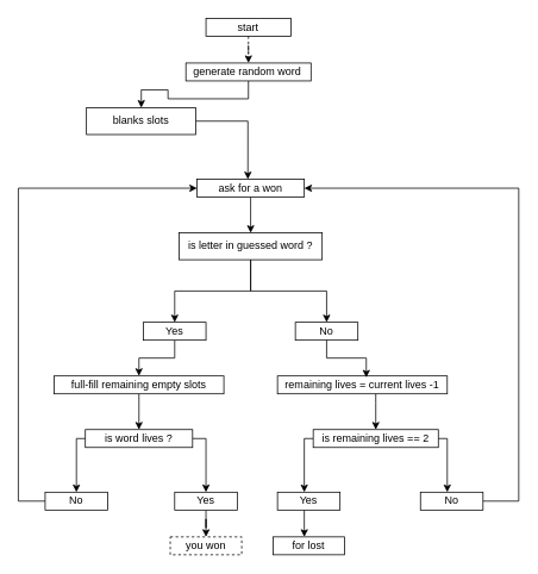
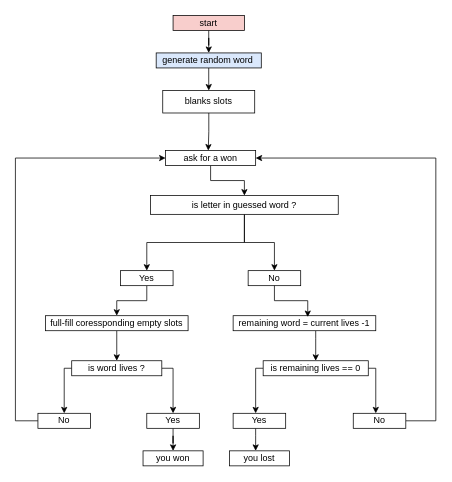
  <mxCell id="0" />
  <mxCell id="1" parent="0" />
  <mxCell id="2" style="edgeStyle=orthogonalEdgeStyle;rounded=0;orthogonalLoop=1;jettySize=auto;html=1;entryX=0.5;entryY=0;entryDx=0;entryDy=0;" edge="1" parent="1" source="3" target="8"><mxGeometry relative="1" as="geometry" /></mxCell>
  <mxCell id="3" value="ask for a won" style="rounded=0;whiteSpace=wrap;html=1;" vertex="1" parent="1"><mxGeometry x="220" y="200" width="120" height="20" as="geometry" /></mxCell>
  <mxCell id="4" style="edgeStyle=orthogonalEdgeStyle;rounded=0;orthogonalLoop=1;jettySize=auto;html=1;exitX=0.5;exitY=1;exitDx=0;exitDy=0;entryX=0.5;entryY=0;entryDx=0;entryDy=0;" edge="1" parent="1" source="5" target="13"><mxGeometry relative="1" as="geometry" /></mxCell>
  <mxCell id="5" value="Yes" style="rounded=0;whiteSpace=wrap;html=1;" vertex="1" parent="1"><mxGeometry x="160" y="360" width="70" height="20" as="geometry" /></mxCell>
  <mxCell id="6" style="edgeStyle=orthogonalEdgeStyle;rounded=0;orthogonalLoop=1;jettySize=auto;html=1;exitX=0.5;exitY=1;exitDx=0;exitDy=0;entryX=0.5;entryY=0;entryDx=0;entryDy=0;" edge="1" parent="1" source="8" target="5"><mxGeometry relative="1" as="geometry" /></mxCell>
  <mxCell id="7" style="edgeStyle=orthogonalEdgeStyle;rounded=0;orthogonalLoop=1;jettySize=auto;html=1;entryX=0.5;entryY=0;entryDx=0;entryDy=0;" edge="1" parent="1" source="8" target="9"><mxGeometry relative="1" as="geometry" /></mxCell>
- <mxCell id="8" value="is letter in guessed word ?" style="rounded=0;whiteSpace=wrap;html=1;" vertex="1" parent="1"><mxGeometry x="200" y="260" width="160" height="30" as="geometry" /></mxCell>
+ <mxCell id="8" value="is letter in guessed word ?" style="rounded=0;whiteSpace=wrap;html=1;" vertex="1" parent="1"><mxGeometry x="200" y="260" width="250" height="25" as="geometry" /></mxCell>
  <mxCell id="9" value="No" style="rounded=0;whiteSpace=wrap;html=1;" vertex="1" parent="1"><mxGeometry x="330" y="360" width="70" height="20" as="geometry" /></mxCell>
  <mxCell id="10" style="edgeStyle=orthogonalEdgeStyle;rounded=0;orthogonalLoop=1;jettySize=auto;html=1;entryX=0.5;entryY=0;entryDx=0;entryDy=0;" edge="1" parent="1" source="11" target="25"><mxGeometry relative="1" as="geometry"><Array as="points"><mxPoint x="420" y="450" /><mxPoint x="420" y="450" /></Array></mxGeometry></mxCell>
- <mxCell id="11" value="remaining lives = current lives -1" style="rounded=0;whiteSpace=wrap;html=1;" vertex="1" parent="1"><mxGeometry x="310" y="420" width="190" height="20" as="geometry" /></mxCell>
+ <mxCell id="11" value="remaining word = current lives -1" style="rounded=0;whiteSpace=wrap;html=1;" vertex="1" parent="1"><mxGeometry x="310" y="420" width="190" height="20" as="geometry" /></mxCell>
  <mxCell id="12" style="edgeStyle=orthogonalEdgeStyle;rounded=0;orthogonalLoop=1;jettySize=auto;html=1;exitX=0.5;exitY=1;exitDx=0;exitDy=0;entryX=0.5;entryY=0;entryDx=0;entryDy=0;" edge="1" parent="1" source="13" target="17"><mxGeometry relative="1" as="geometry" /></mxCell>
- <mxCell id="13" value="full-fill remaining empty slots" style="rounded=0;whiteSpace=wrap;html=1;" vertex="1" parent="1"><mxGeometry x="60" y="420" width="190" height="20" as="geometry" /></mxCell>
+ <mxCell id="13" value="full-fill coressponding empty slots" style="rounded=0;whiteSpace=wrap;html=1;" vertex="1" parent="1"><mxGeometry x="60" y="420" width="190" height="20" as="geometry" /></mxCell>
  <mxCell id="14" style="edgeStyle=orthogonalEdgeStyle;rounded=0;orthogonalLoop=1;jettySize=auto;html=1;exitX=0.5;exitY=1;exitDx=0;exitDy=0;entryX=0.523;entryY=0.086;entryDx=0;entryDy=0;entryPerimeter=0;" edge="1" parent="1" source="9" target="11"><mxGeometry relative="1" as="geometry" /></mxCell>
  <mxCell id="15" value="" style="edgeStyle=orthogonalEdgeStyle;rounded=0;orthogonalLoop=1;jettySize=auto;html=1;entryX=0.5;entryY=0;entryDx=0;entryDy=0;" edge="1" parent="1" source="17" target="19"><mxGeometry relative="1" as="geometry"><Array as="points"><mxPoint x="230" y="490" /><mxPoint x="230" y="540" /></Array></mxGeometry></mxCell>
  <mxCell id="16" style="edgeStyle=orthogonalEdgeStyle;rounded=0;orthogonalLoop=1;jettySize=auto;html=1;entryX=0.5;entryY=0;entryDx=0;entryDy=0;exitX=0;exitY=0.5;exitDx=0;exitDy=0;" edge="1" parent="1" source="17" target="21"><mxGeometry relative="1" as="geometry"><Array as="points"><mxPoint x="85" y="490" /></Array></mxGeometry></mxCell>
  <mxCell id="17" value="is word lives ?" style="rounded=0;whiteSpace=wrap;html=1;" vertex="1" parent="1"><mxGeometry x="95" y="480" width="120" height="20" as="geometry" /></mxCell>
  <mxCell id="18" value="" style="edgeStyle=orthogonalEdgeStyle;rounded=0;orthogonalLoop=1;jettySize=auto;html=1;" edge="1" parent="1" source="19" target="22"><mxGeometry relative="1" as="geometry" /></mxCell>
  <mxCell id="19" value="Yes" style="rounded=0;whiteSpace=wrap;html=1;" vertex="1" parent="1"><mxGeometry x="195" y="550" width="70" height="20" as="geometry" /></mxCell>
  <mxCell id="20" style="edgeStyle=orthogonalEdgeStyle;rounded=0;orthogonalLoop=1;jettySize=auto;html=1;entryX=0;entryY=0.5;entryDx=0;entryDy=0;" edge="1" parent="1" source="21" target="3"><mxGeometry relative="1" as="geometry"><mxPoint x="85" y="620" as="targetPoint" /><Array as="points"><mxPoint x="20" y="560" /><mxPoint x="20" y="210" /></Array></mxGeometry></mxCell>
  <mxCell id="21" value="No" style="rounded=0;whiteSpace=wrap;html=1;" vertex="1" parent="1"><mxGeometry x="50" y="550" width="70" height="20" as="geometry" /></mxCell>
- <mxCell id="22" value="you won" style="rounded=0;whiteSpace=wrap;html=1;dashed=1;" vertex="1" parent="1"><mxGeometry x="190" y="600" width="80" height="20" as="geometry" /></mxCell>
+ <mxCell id="22" value="you won" style="rounded=0;whiteSpace=wrap;html=1;" vertex="1" parent="1"><mxGeometry x="190" y="600" width="80" height="20" as="geometry" /></mxCell>
  <mxCell id="23" value="" style="edgeStyle=orthogonalEdgeStyle;rounded=0;orthogonalLoop=1;jettySize=auto;html=1;" edge="1" parent="1" source="25" target="29"><mxGeometry relative="1" as="geometry"><Array as="points"><mxPoint x="500" y="490" /></Array></mxGeometry></mxCell>
  <mxCell id="24" value="" style="edgeStyle=orthogonalEdgeStyle;rounded=0;orthogonalLoop=1;jettySize=auto;html=1;" edge="1" parent="1" source="25" target="27"><mxGeometry relative="1" as="geometry"><Array as="points"><mxPoint x="340" y="490" /></Array></mxGeometry></mxCell>
- <mxCell id="25" value="is remaining lives == 2" style="rounded=0;whiteSpace=wrap;html=1;" vertex="1" parent="1"><mxGeometry x="350" y="480" width="140" height="20" as="geometry" /></mxCell>
+ <mxCell id="25" value="is remaining lives == 0" style="rounded=0;whiteSpace=wrap;html=1;" vertex="1" parent="1"><mxGeometry x="350" y="480" width="140" height="20" as="geometry" /></mxCell>
  <mxCell id="26" value="" style="edgeStyle=orthogonalEdgeStyle;rounded=0;orthogonalLoop=1;jettySize=auto;html=1;" edge="1" parent="1" source="27" target="30"><mxGeometry relative="1" as="geometry"><Array as="points"><mxPoint x="340" y="580" /><mxPoint x="340" y="580" /></Array></mxGeometry></mxCell>
  <mxCell id="27" value="Yes" style="rounded=0;whiteSpace=wrap;html=1;" vertex="1" parent="1"><mxGeometry x="310" y="550" width="70" height="20" as="geometry" /></mxCell>
  <mxCell id="28" style="edgeStyle=orthogonalEdgeStyle;rounded=0;orthogonalLoop=1;jettySize=auto;html=1;entryX=1;entryY=0.5;entryDx=0;entryDy=0;" edge="1" parent="1" source="29" target="3"><mxGeometry relative="1" as="geometry"><Array as="points"><mxPoint x="580" y="560" /><mxPoint x="580" y="210" /></Array></mxGeometry></mxCell>
  <mxCell id="29" value="No" style="rounded=0;whiteSpace=wrap;html=1;" vertex="1" parent="1"><mxGeometry x="470" y="550" width="70" height="20" as="geometry" /></mxCell>
- <mxCell id="30" value="for lost" style="rounded=0;whiteSpace=wrap;html=1;" vertex="1" parent="1"><mxGeometry x="305" y="600" width="80" height="20" as="geometry" /></mxCell>
- <mxCell id="31" value="blanks slots" style="rounded=0;whiteSpace=wrap;html=1;" vertex="1" parent="1"><mxGeometry x="96.25" y="120" width="122.5" height="30" as="geometry" /></mxCell>
+ <mxCell id="30" value="you lost" style="rounded=0;whiteSpace=wrap;html=1;" vertex="1" parent="1"><mxGeometry x="305" y="600" width="80" height="20" as="geometry" /></mxCell>
+ <mxCell id="31" value="blanks slots" style="rounded=0;whiteSpace=wrap;html=1;" vertex="1" parent="1"><mxGeometry x="216.25" y="120" width="122.5" height="30" as="geometry" /></mxCell>
  <mxCell id="32" value="" style="edgeStyle=orthogonalEdgeStyle;rounded=0;orthogonalLoop=1;jettySize=auto;html=1;" edge="1" parent="1" source="33" target="31"><mxGeometry relative="1" as="geometry" /></mxCell>
- <mxCell id="33" value="generate random word&amp;nbsp;" style="rounded=0;whiteSpace=wrap;html=1;" vertex="1" parent="1"><mxGeometry x="207.5" y="70" width="140" height="20" as="geometry" /></mxCell>
- <mxCell id="34" value="" style="edgeStyle=orthogonalEdgeStyle;rounded=0;orthogonalLoop=1;jettySize=auto;html=1;dashed=1;" edge="1" parent="1" source="35" target="33"><mxGeometry relative="1" as="geometry" /></mxCell>
- <mxCell id="35" value="start" style="rounded=0;whiteSpace=wrap;html=1;" vertex="1" parent="1"><mxGeometry x="230" y="20" width="95" height="20" as="geometry" /></mxCell>
+ <mxCell id="33" value="generate random word&amp;nbsp;" style="rounded=0;whiteSpace=wrap;html=1;fillColor=#dae8fc;" vertex="1" parent="1"><mxGeometry x="207.5" y="70" width="140" height="20" as="geometry" /></mxCell>
+ <mxCell id="34" value="" style="edgeStyle=orthogonalEdgeStyle;rounded=0;orthogonalLoop=1;jettySize=auto;html=1;" edge="1" parent="1" source="35" target="33"><mxGeometry relative="1" as="geometry" /></mxCell>
+ <mxCell id="35" value="start" style="rounded=0;whiteSpace=wrap;html=1;fillColor=#f8cecc;" vertex="1" parent="1"><mxGeometry x="230" y="20" width="95" height="20" as="geometry" /></mxCell>
  <mxCell id="36" style="edgeStyle=orthogonalEdgeStyle;rounded=0;orthogonalLoop=1;jettySize=auto;html=1;entryX=0.474;entryY=0;entryDx=0;entryDy=0;entryPerimeter=0;" edge="1" parent="1" source="31" target="3"><mxGeometry relative="1" as="geometry" /></mxCell>
